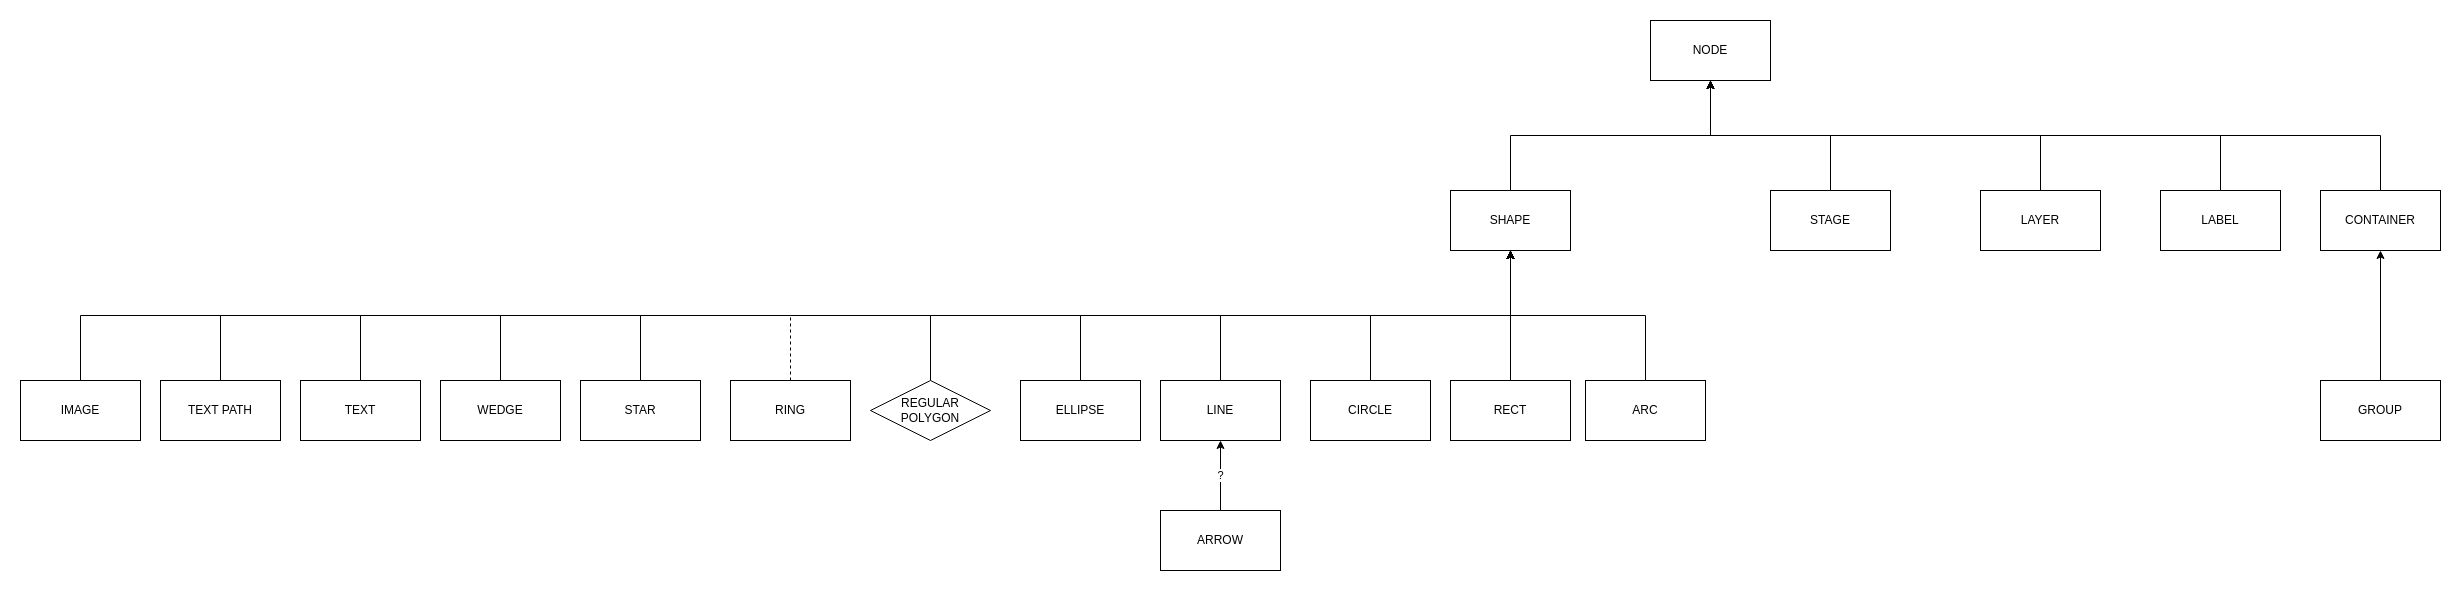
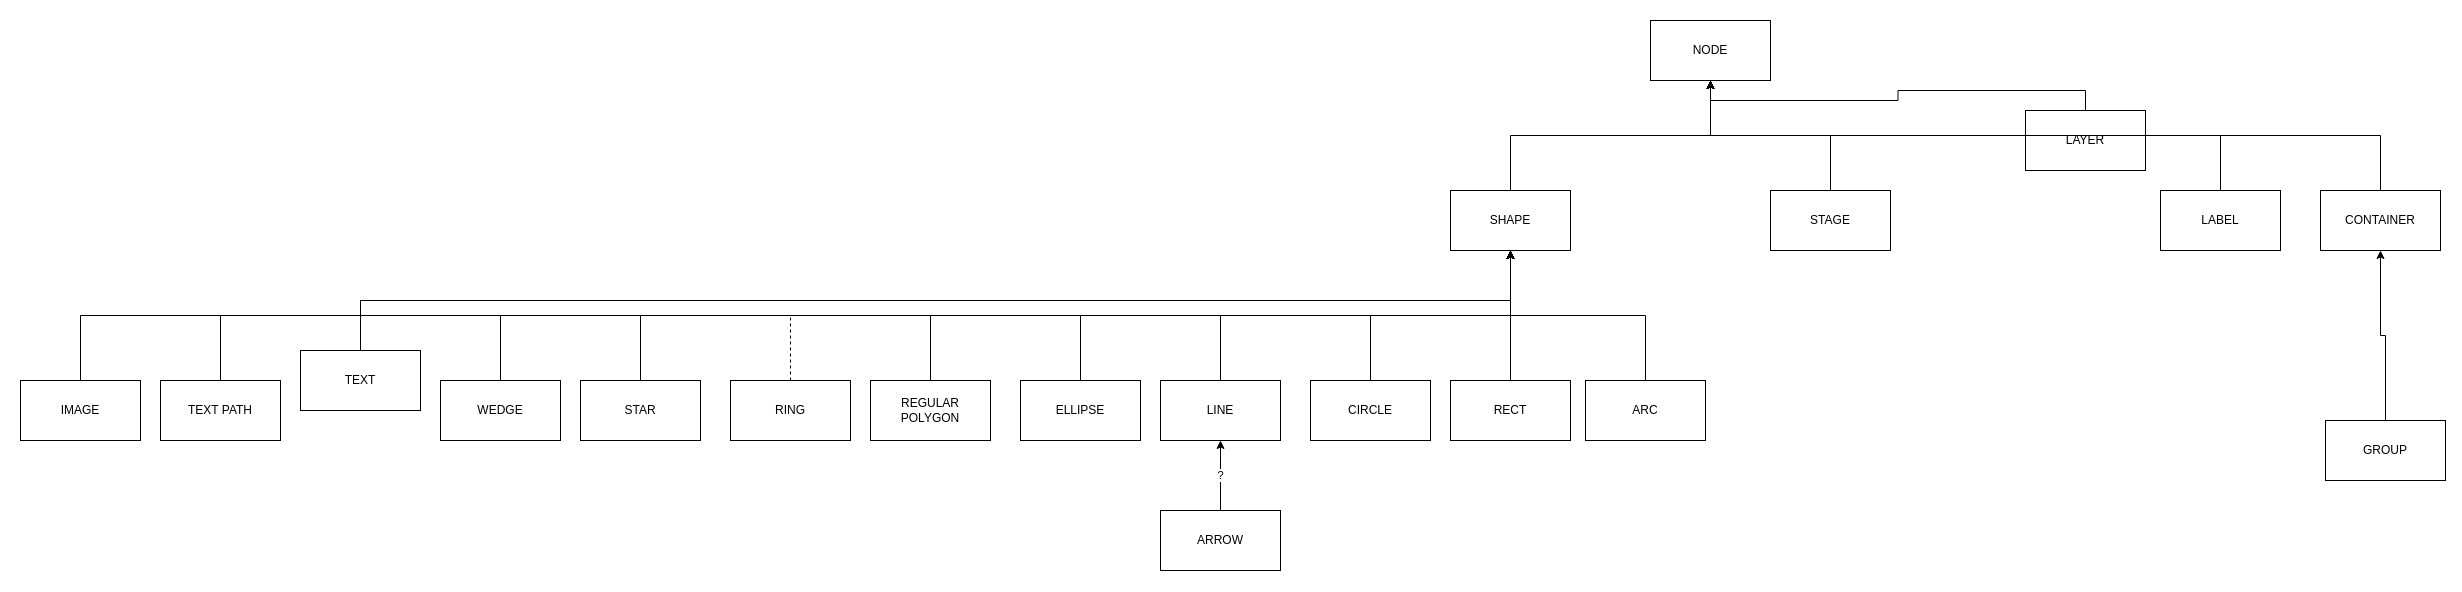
  <mxCell id="0" />
  <mxCell id="1" parent="0" />
  <mxCell id="2" value="NODE" style="rounded=0;whiteSpace=wrap;html=1;" vertex="1" parent="1"><mxGeometry x="1650" y="20" width="120" height="60" as="geometry" /></mxCell>
  <mxCell id="3" style="edgeStyle=orthogonalEdgeStyle;rounded=0;orthogonalLoop=1;jettySize=auto;html=1;exitX=0.5;exitY=0;exitDx=0;exitDy=0;entryX=0.5;entryY=1;entryDx=0;entryDy=0;" edge="1" parent="1" source="4" target="2"><mxGeometry relative="1" as="geometry" /></mxCell>
  <mxCell id="4" value="SHAPE" style="rounded=0;whiteSpace=wrap;html=1;" vertex="1" parent="1"><mxGeometry x="1450" y="190" width="120" height="60" as="geometry" /></mxCell>
  <mxCell id="5" style="edgeStyle=orthogonalEdgeStyle;rounded=0;orthogonalLoop=1;jettySize=auto;html=1;entryX=0.5;entryY=1;entryDx=0;entryDy=0;exitX=0.5;exitY=0;exitDx=0;exitDy=0;" edge="1" parent="1" source="6" target="4"><mxGeometry relative="1" as="geometry" /></mxCell>
  <mxCell id="6" value="CIRCLE" style="rounded=0;whiteSpace=wrap;html=1;" vertex="1" parent="1"><mxGeometry x="1310" y="380" width="120" height="60" as="geometry" /></mxCell>
  <mxCell id="7" style="edgeStyle=orthogonalEdgeStyle;rounded=0;orthogonalLoop=1;jettySize=auto;html=1;exitX=0.5;exitY=0;exitDx=0;exitDy=0;" edge="1" parent="1" source="8"><mxGeometry relative="1" as="geometry"><mxPoint x="1510" y="250" as="targetPoint" /></mxGeometry></mxCell>
  <mxCell id="8" value="RECT" style="rounded=0;whiteSpace=wrap;html=1;" vertex="1" parent="1"><mxGeometry x="1450" y="380" width="120" height="60" as="geometry" /></mxCell>
  <mxCell id="9" style="edgeStyle=orthogonalEdgeStyle;rounded=0;orthogonalLoop=1;jettySize=auto;html=1;entryX=0.5;entryY=1;entryDx=0;entryDy=0;exitX=0.5;exitY=0;exitDx=0;exitDy=0;" edge="1" parent="1" source="10" target="4"><mxGeometry relative="1" as="geometry" /></mxCell>
  <mxCell id="10" value="ARC" style="rounded=0;whiteSpace=wrap;html=1;" vertex="1" parent="1"><mxGeometry x="1585" y="380" width="120" height="60" as="geometry" /></mxCell>
  <mxCell id="11" style="edgeStyle=orthogonalEdgeStyle;rounded=0;orthogonalLoop=1;jettySize=auto;html=1;entryX=0.5;entryY=1;entryDx=0;entryDy=0;" edge="1" parent="1" source="12" target="2"><mxGeometry relative="1" as="geometry" /></mxCell>
  <mxCell id="12" value="STAGE" style="rounded=0;whiteSpace=wrap;html=1;" vertex="1" parent="1"><mxGeometry x="1770" y="190" width="120" height="60" as="geometry" /></mxCell>
  <mxCell id="13" style="edgeStyle=orthogonalEdgeStyle;rounded=0;orthogonalLoop=1;jettySize=auto;html=1;entryX=0.5;entryY=1;entryDx=0;entryDy=0;exitX=0.5;exitY=0;exitDx=0;exitDy=0;" edge="1" parent="1" source="14" target="2"><mxGeometry relative="1" as="geometry" /></mxCell>
- <mxCell id="14" value="LAYER" style="rounded=0;whiteSpace=wrap;html=1;" vertex="1" parent="1"><mxGeometry x="1980" y="190" width="120" height="60" as="geometry" /></mxCell>
+ <mxCell id="14" value="LAYER" style="rounded=0;whiteSpace=wrap;html=1;" vertex="1" parent="1"><mxGeometry x="2025" y="110" width="120" height="60" as="geometry" /></mxCell>
  <mxCell id="15" style="edgeStyle=orthogonalEdgeStyle;rounded=0;orthogonalLoop=1;jettySize=auto;html=1;entryX=0.5;entryY=1;entryDx=0;entryDy=0;exitX=0.5;exitY=0;exitDx=0;exitDy=0;" edge="1" parent="1" source="16" target="4"><mxGeometry relative="1" as="geometry" /></mxCell>
  <mxCell id="16" value="LINE" style="rounded=0;whiteSpace=wrap;html=1;" vertex="1" parent="1"><mxGeometry x="1160" y="380" width="120" height="60" as="geometry" /></mxCell>
  <mxCell id="17" value="?" style="edgeStyle=orthogonalEdgeStyle;rounded=0;orthogonalLoop=1;jettySize=auto;html=1;entryX=0.5;entryY=1;entryDx=0;entryDy=0;" edge="1" parent="1" source="18" target="16"><mxGeometry relative="1" as="geometry" /></mxCell>
  <mxCell id="18" value="ARROW" style="rounded=0;whiteSpace=wrap;html=1;" vertex="1" parent="1"><mxGeometry x="1160" y="510" width="120" height="60" as="geometry" /></mxCell>
  <mxCell id="19" style="edgeStyle=orthogonalEdgeStyle;rounded=0;orthogonalLoop=1;jettySize=auto;html=1;entryX=0.5;entryY=1;entryDx=0;entryDy=0;exitX=0.5;exitY=0;exitDx=0;exitDy=0;" edge="1" parent="1" source="20" target="4"><mxGeometry relative="1" as="geometry" /></mxCell>
  <mxCell id="20" value="ELLIPSE" style="rounded=0;whiteSpace=wrap;html=1;" vertex="1" parent="1"><mxGeometry x="1020" y="380" width="120" height="60" as="geometry" /></mxCell>
  <mxCell id="21" style="edgeStyle=orthogonalEdgeStyle;rounded=0;orthogonalLoop=1;jettySize=auto;html=1;entryX=0.5;entryY=1;entryDx=0;entryDy=0;exitX=0.5;exitY=0;exitDx=0;exitDy=0;" edge="1" parent="1" source="22" target="4"><mxGeometry relative="1" as="geometry" /></mxCell>
- <mxCell id="22" value="REGULAR POLYGON" style="rhombus;whiteSpace=wrap;html=1;" vertex="1" parent="1"><mxGeometry x="870" y="380" width="120" height="60" as="geometry" /></mxCell>
+ <mxCell id="22" value="REGULAR POLYGON" style="rounded=0;whiteSpace=wrap;html=1;" vertex="1" parent="1"><mxGeometry x="870" y="380" width="120" height="60" as="geometry" /></mxCell>
  <mxCell id="23" style="edgeStyle=orthogonalEdgeStyle;rounded=0;orthogonalLoop=1;jettySize=auto;html=1;entryX=0.5;entryY=1;entryDx=0;entryDy=0;exitX=0.5;exitY=0;exitDx=0;exitDy=0;dashed=1;" edge="1" parent="1" source="24" target="4"><mxGeometry relative="1" as="geometry" /></mxCell>
  <mxCell id="24" value="RING" style="rounded=0;whiteSpace=wrap;html=1;" vertex="1" parent="1"><mxGeometry x="730" y="380" width="120" height="60" as="geometry" /></mxCell>
  <mxCell id="25" style="edgeStyle=orthogonalEdgeStyle;rounded=0;orthogonalLoop=1;jettySize=auto;html=1;entryX=0.5;entryY=1;entryDx=0;entryDy=0;exitX=0.5;exitY=0;exitDx=0;exitDy=0;" edge="1" parent="1" source="26" target="4"><mxGeometry relative="1" as="geometry" /></mxCell>
  <mxCell id="26" value="STAR" style="rounded=0;whiteSpace=wrap;html=1;" vertex="1" parent="1"><mxGeometry x="580" y="380" width="120" height="60" as="geometry" /></mxCell>
  <mxCell id="27" style="edgeStyle=orthogonalEdgeStyle;rounded=0;orthogonalLoop=1;jettySize=auto;html=1;entryX=0.5;entryY=1;entryDx=0;entryDy=0;exitX=0.5;exitY=0;exitDx=0;exitDy=0;" edge="1" parent="1" source="28" target="4"><mxGeometry relative="1" as="geometry" /></mxCell>
  <mxCell id="28" value="WEDGE" style="rounded=0;whiteSpace=wrap;html=1;" vertex="1" parent="1"><mxGeometry x="440" y="380" width="120" height="60" as="geometry" /></mxCell>
  <mxCell id="29" style="edgeStyle=orthogonalEdgeStyle;rounded=0;orthogonalLoop=1;jettySize=auto;html=1;entryX=0.5;entryY=1;entryDx=0;entryDy=0;exitX=0.5;exitY=0;exitDx=0;exitDy=0;endArrow=none;" edge="1" parent="1" source="30" target="4"><mxGeometry relative="1" as="geometry" /></mxCell>
- <mxCell id="30" value="TEXT" style="rounded=0;whiteSpace=wrap;html=1;" vertex="1" parent="1"><mxGeometry x="300" y="380" width="120" height="60" as="geometry" /></mxCell>
+ <mxCell id="30" value="TEXT" style="rounded=0;whiteSpace=wrap;html=1;" vertex="1" parent="1"><mxGeometry x="300" y="350" width="120" height="60" as="geometry" /></mxCell>
  <mxCell id="31" style="edgeStyle=orthogonalEdgeStyle;rounded=0;orthogonalLoop=1;jettySize=auto;html=1;entryX=0.5;entryY=1;entryDx=0;entryDy=0;exitX=0.5;exitY=0;exitDx=0;exitDy=0;" edge="1" parent="1" source="32" target="2"><mxGeometry relative="1" as="geometry" /></mxCell>
  <mxCell id="32" value="LABEL" style="rounded=0;whiteSpace=wrap;html=1;" vertex="1" parent="1"><mxGeometry x="2160" y="190" width="120" height="60" as="geometry" /></mxCell>
  <mxCell id="33" style="edgeStyle=orthogonalEdgeStyle;rounded=0;orthogonalLoop=1;jettySize=auto;html=1;entryX=0.5;entryY=1;entryDx=0;entryDy=0;exitX=0.5;exitY=0;exitDx=0;exitDy=0;" edge="1" parent="1" source="34" target="4"><mxGeometry relative="1" as="geometry" /></mxCell>
  <mxCell id="34" value="TEXT PATH" style="rounded=0;whiteSpace=wrap;html=1;" vertex="1" parent="1"><mxGeometry x="160" y="380" width="120" height="60" as="geometry" /></mxCell>
  <mxCell id="35" style="edgeStyle=orthogonalEdgeStyle;rounded=0;orthogonalLoop=1;jettySize=auto;html=1;entryX=0.5;entryY=1;entryDx=0;entryDy=0;exitX=0.5;exitY=0;exitDx=0;exitDy=0;" edge="1" parent="1" source="36" target="2"><mxGeometry relative="1" as="geometry" /></mxCell>
  <mxCell id="36" value="CONTAINER" style="rounded=0;whiteSpace=wrap;html=1;" vertex="1" parent="1"><mxGeometry x="2320" y="190" width="120" height="60" as="geometry" /></mxCell>
  <mxCell id="37" style="edgeStyle=orthogonalEdgeStyle;rounded=0;orthogonalLoop=1;jettySize=auto;html=1;entryX=0.5;entryY=1;entryDx=0;entryDy=0;" edge="1" parent="1" source="38" target="36"><mxGeometry relative="1" as="geometry" /></mxCell>
- <mxCell id="38" value="GROUP" style="rounded=0;whiteSpace=wrap;html=1;" vertex="1" parent="1"><mxGeometry x="2320" y="380" width="120" height="60" as="geometry" /></mxCell>
+ <mxCell id="38" value="GROUP" style="rounded=0;whiteSpace=wrap;html=1;" vertex="1" parent="1"><mxGeometry x="2325" y="420" width="120" height="60" as="geometry" /></mxCell>
  <mxCell id="39" style="edgeStyle=orthogonalEdgeStyle;rounded=0;orthogonalLoop=1;jettySize=auto;html=1;entryX=0.5;entryY=1;entryDx=0;entryDy=0;exitX=0.5;exitY=0;exitDx=0;exitDy=0;" edge="1" parent="1" source="40" target="4"><mxGeometry relative="1" as="geometry" /></mxCell>
  <mxCell id="40" value="IMAGE" style="rounded=0;whiteSpace=wrap;html=1;" vertex="1" parent="1"><mxGeometry x="20" y="380" width="120" height="60" as="geometry" /></mxCell>
